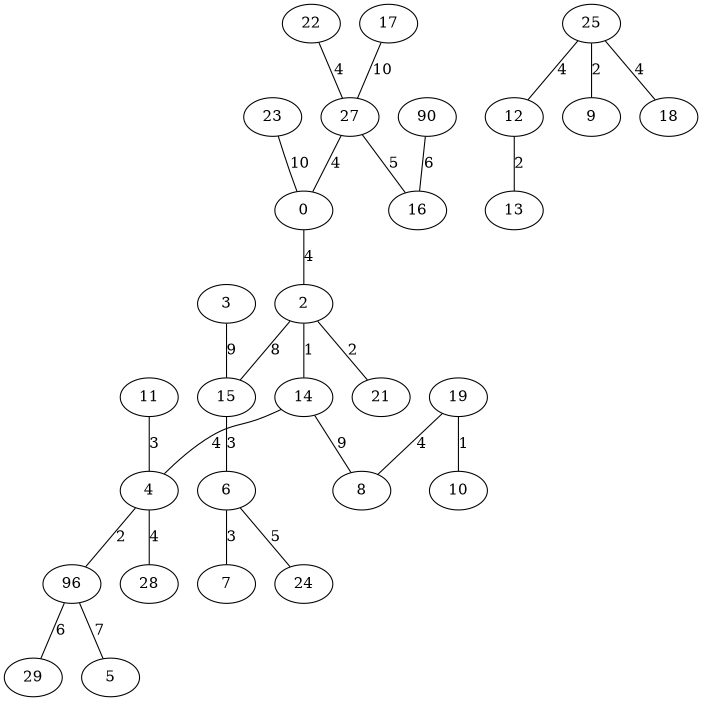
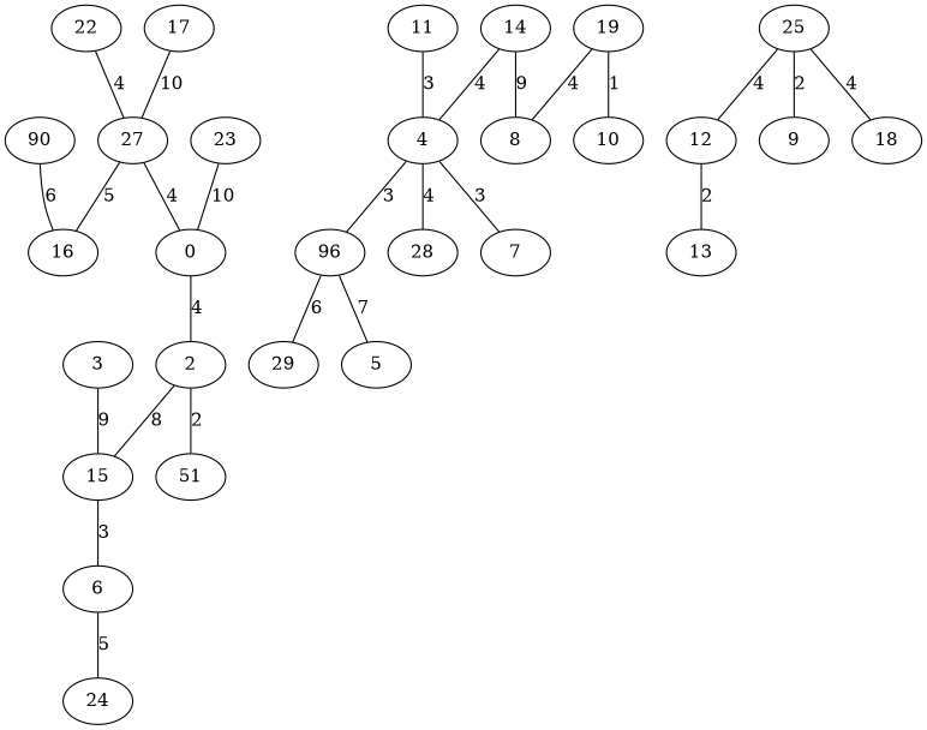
  graph {
    n1 [label=2]
    n2 [label=14]
-   n3 [label=21]
+   n3 [label=51]
    n4 [label=15]
    n5 [label=4]
    n6 [label=8]
    n7 [label=6]
    n8 [label=96]
    n9 [label=28]
    n10 [label=19]
    n11 [label=10]
    n12 [label=12]
    n13 [label=13]
    n14 [label=25]
    n15 [label=9]
    n16 [label=18]
    n17 [label=11]
    n18 [label=29]
    n19 [label=5]
    n20 [label=7]
    n21 [label=24]
    n22 [label=22]
    n23 [label=27]
    n24 [label=0]
    n25 [label=16]
    n26 [label=90]
    n27 [label=3]
    n28 [label=17]
    n29 [label=23]
-   n1 -- n2 [label=1]
    n1 -- n3 [label=2]
    n1 -- n4 [label=8]
    n2 -- n5 [label=4]
    n2 -- n6 [label=9]
    n4 -- n7 [label=3]
-   n5 -- n8 [label=2]
+   n5 -- n8 [label=3]
    n5 -- n9 [label=4]
-   n7 -- n20 [label=3]
+   n5 -- n20 [label=3]
    n7 -- n21 [label=5]
    n8 -- n18 [label=6]
    n8 -- n19 [label=7]
    n10 -- n6 [label=4]
    n10 -- n11 [label=1]
    n12 -- n13 [label=2]
    n14 -- n12 [label=4]
    n14 -- n15 [label=2]
    n14 -- n16 [label=4]
    n17 -- n5 [label=3]
    n22 -- n23 [label=4]
    n23 -- n24 [label=4]
    n23 -- n25 [label=5]
    n24 -- n1 [label=4]
    n26 -- n25 [label=6]
    n27 -- n4 [label=9]
    n28 -- n23 [label=10]
    n29 -- n24 [label=10]
  }
